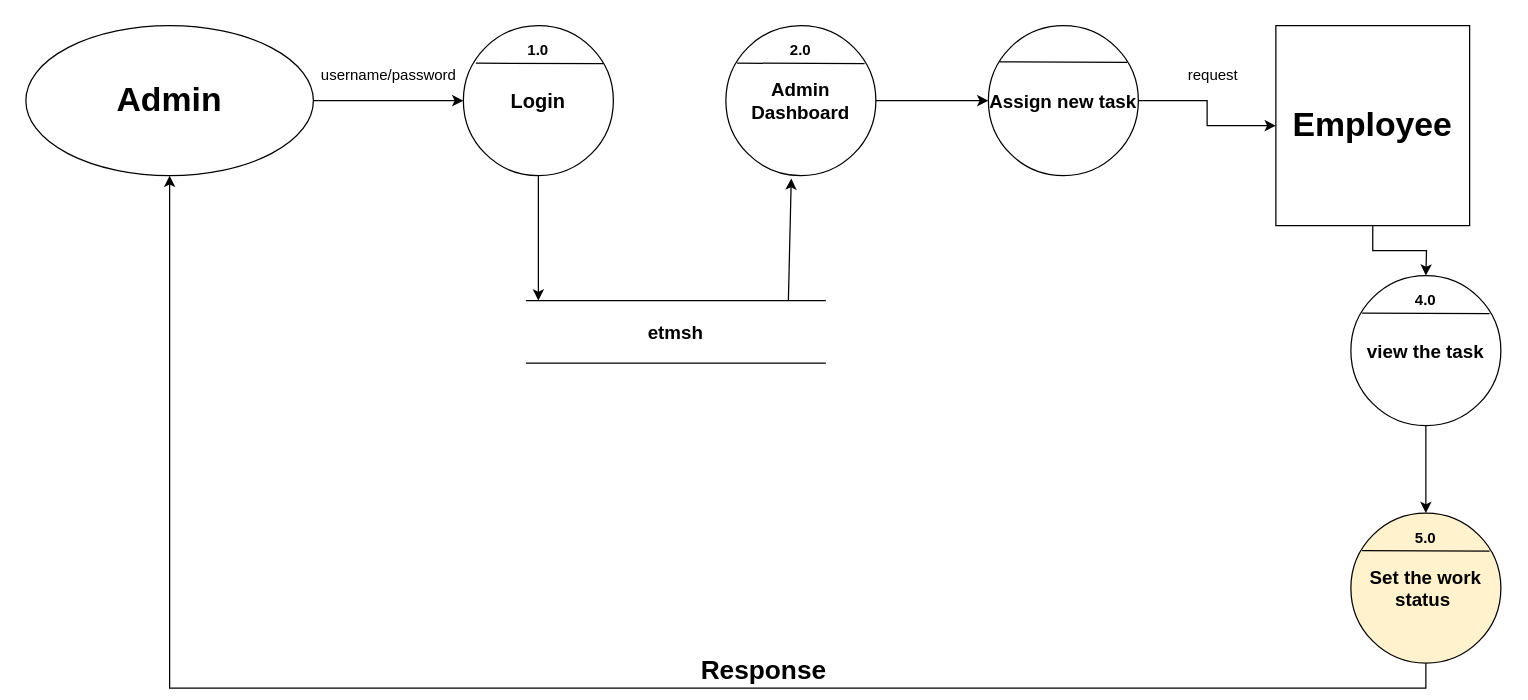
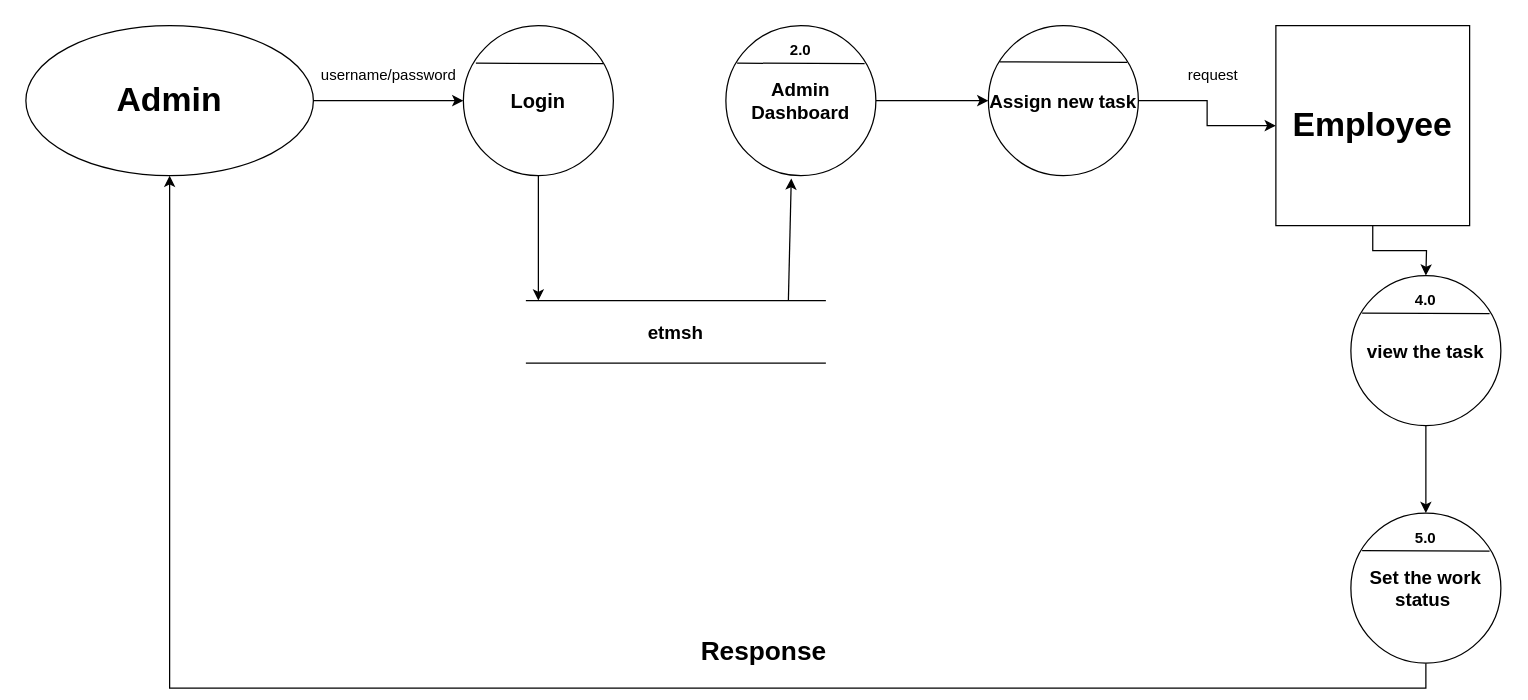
  <mxCell id="0" />
  <mxCell id="1" parent="0" />
  <mxCell id="2" value="&lt;b&gt;&lt;font style=&quot;font-size: 27px&quot;&gt;Admin&lt;/font&gt;&lt;/b&gt;" style="ellipse;whiteSpace=wrap;html=1;" vertex="1" parent="1"><mxGeometry x="20" y="20" width="230" height="120" as="geometry" /></mxCell>
  <mxCell id="3" style="edgeStyle=orthogonalEdgeStyle;rounded=0;orthogonalLoop=1;jettySize=auto;html=1;exitX=0.5;exitY=1;exitDx=0;exitDy=0;" edge="1" parent="1" source="4"><mxGeometry relative="1" as="geometry"><mxPoint x="430" y="240" as="targetPoint" /></mxGeometry></mxCell>
  <mxCell id="4" value="&lt;b&gt;&lt;font style=&quot;font-size: 16px&quot;&gt;Login&lt;/font&gt;&lt;/b&gt;" style="ellipse;whiteSpace=wrap;html=1;aspect=fixed;" vertex="1" parent="1"><mxGeometry x="370" y="20" width="120" height="120" as="geometry" /></mxCell>
  <mxCell id="5" value="" style="endArrow=none;html=1;entryX=0.933;entryY=0.254;entryDx=0;entryDy=0;entryPerimeter=0;" edge="1" parent="1" target="4"><mxGeometry width="50" height="50" relative="1" as="geometry"><mxPoint x="380" y="50" as="sourcePoint" /><mxPoint x="350" y="200" as="targetPoint" /></mxGeometry></mxCell>
  <mxCell id="6" style="edgeStyle=orthogonalEdgeStyle;rounded=0;orthogonalLoop=1;jettySize=auto;html=1;exitX=1;exitY=0.5;exitDx=0;exitDy=0;entryX=0;entryY=0.5;entryDx=0;entryDy=0;" edge="1" parent="1" source="7" target="18"><mxGeometry relative="1" as="geometry" /></mxCell>
  <mxCell id="7" value="&lt;b&gt;&lt;font style=&quot;font-size: 15px&quot;&gt;Admin Dashboard&lt;/font&gt;&lt;/b&gt;" style="ellipse;whiteSpace=wrap;html=1;aspect=fixed;" vertex="1" parent="1"><mxGeometry x="580" y="20" width="120" height="120" as="geometry" /></mxCell>
  <mxCell id="8" value="" style="endArrow=none;html=1;entryX=0.933;entryY=0.254;entryDx=0;entryDy=0;entryPerimeter=0;" edge="1" parent="1"><mxGeometry width="50" height="50" relative="1" as="geometry"><mxPoint x="589.02" y="50" as="sourcePoint" /><mxPoint x="690.98" y="50.48" as="targetPoint" /></mxGeometry></mxCell>
  <mxCell id="9" value="" style="endArrow=classic;html=1;exitX=1;exitY=0.5;exitDx=0;exitDy=0;" edge="1" parent="1" source="2"><mxGeometry width="50" height="50" relative="1" as="geometry"><mxPoint x="300" y="250" as="sourcePoint" /><mxPoint x="370" y="80" as="targetPoint" /></mxGeometry></mxCell>
- <mxCell id="10" value="&lt;b&gt;1.0&lt;/b&gt;" style="text;html=1;strokeColor=none;fillColor=none;align=center;verticalAlign=middle;whiteSpace=wrap;rounded=0;" vertex="1" parent="1"><mxGeometry x="410" y="30" width="40" height="20" as="geometry" /></mxCell>
  <mxCell id="11" value="&lt;b&gt;2.0&lt;/b&gt;" style="text;html=1;strokeColor=none;fillColor=none;align=center;verticalAlign=middle;whiteSpace=wrap;rounded=0;" vertex="1" parent="1"><mxGeometry x="620" y="30" width="40" height="20" as="geometry" /></mxCell>
  <mxCell id="12" value="" style="endArrow=none;html=1;" edge="1" parent="1"><mxGeometry width="50" height="50" relative="1" as="geometry"><mxPoint x="420" y="240" as="sourcePoint" /><mxPoint x="660" y="240" as="targetPoint" /></mxGeometry></mxCell>
  <mxCell id="13" value="" style="endArrow=none;html=1;" edge="1" parent="1"><mxGeometry width="50" height="50" relative="1" as="geometry"><mxPoint x="420" y="290" as="sourcePoint" /><mxPoint x="660" y="290" as="targetPoint" /><Array as="points"><mxPoint x="550" y="290" /></Array></mxGeometry></mxCell>
  <mxCell id="14" value="&lt;b&gt;&lt;font style=&quot;font-size: 15px&quot;&gt;etmsh&lt;/font&gt;&lt;/b&gt;" style="text;html=1;strokeColor=none;fillColor=none;align=center;verticalAlign=middle;whiteSpace=wrap;rounded=0;" vertex="1" parent="1"><mxGeometry x="460" y="250" width="160" height="30" as="geometry" /></mxCell>
  <mxCell id="15" value="" style="endArrow=classic;html=1;entryX=0.436;entryY=1.019;entryDx=0;entryDy=0;entryPerimeter=0;" edge="1" parent="1" target="7"><mxGeometry width="50" height="50" relative="1" as="geometry"><mxPoint x="630" y="240" as="sourcePoint" /><mxPoint x="350" y="180" as="targetPoint" /></mxGeometry></mxCell>
  <mxCell id="16" value="username/password" style="text;html=1;align=center;verticalAlign=middle;resizable=0;points=[];autosize=1;strokeColor=none;" vertex="1" parent="1"><mxGeometry x="250" y="50" width="120" height="20" as="geometry" /></mxCell>
  <mxCell id="17" style="edgeStyle=orthogonalEdgeStyle;rounded=0;orthogonalLoop=1;jettySize=auto;html=1;exitX=1;exitY=0.5;exitDx=0;exitDy=0;entryX=0;entryY=0.5;entryDx=0;entryDy=0;" edge="1" parent="1" source="18" target="21"><mxGeometry relative="1" as="geometry" /></mxCell>
  <mxCell id="18" value="&lt;span style=&quot;font-size: 15px&quot;&gt;&lt;b&gt;Assign new task&lt;/b&gt;&lt;/span&gt;" style="ellipse;whiteSpace=wrap;html=1;aspect=fixed;" vertex="1" parent="1"><mxGeometry x="790" y="20" width="120" height="120" as="geometry" /></mxCell>
  <mxCell id="19" value="" style="endArrow=none;html=1;entryX=0.933;entryY=0.254;entryDx=0;entryDy=0;entryPerimeter=0;" edge="1" parent="1"><mxGeometry width="50" height="50" relative="1" as="geometry"><mxPoint x="799.02" y="49" as="sourcePoint" /><mxPoint x="900.98" y="49.48" as="targetPoint" /></mxGeometry></mxCell>
  <mxCell id="20" style="edgeStyle=orthogonalEdgeStyle;rounded=0;orthogonalLoop=1;jettySize=auto;html=1;exitX=0.5;exitY=1;exitDx=0;exitDy=0;" edge="1" parent="1" source="21"><mxGeometry relative="1" as="geometry"><mxPoint x="1140" y="220" as="targetPoint" /></mxGeometry></mxCell>
  <mxCell id="21" value="&lt;b&gt;&lt;font style=&quot;font-size: 27px&quot;&gt;Employee&lt;/font&gt;&lt;/b&gt;" style="rounded=0;whiteSpace=wrap;html=1;" vertex="1" parent="1"><mxGeometry x="1020" y="20" width="155" height="160" as="geometry" /></mxCell>
  <mxCell id="22" style="edgeStyle=orthogonalEdgeStyle;rounded=0;orthogonalLoop=1;jettySize=auto;html=1;exitX=0.5;exitY=1;exitDx=0;exitDy=0;" edge="1" parent="1" source="23"><mxGeometry relative="1" as="geometry"><mxPoint x="1140" y="410" as="targetPoint" /></mxGeometry></mxCell>
  <mxCell id="23" value="&lt;span style=&quot;font-size: 15px&quot;&gt;&lt;b&gt;view the task&lt;/b&gt;&lt;/span&gt;" style="ellipse;whiteSpace=wrap;html=1;aspect=fixed;" vertex="1" parent="1"><mxGeometry x="1080" y="220" width="120" height="120" as="geometry" /></mxCell>
  <mxCell id="24" value="" style="endArrow=none;html=1;entryX=0.933;entryY=0.254;entryDx=0;entryDy=0;entryPerimeter=0;" edge="1" parent="1"><mxGeometry width="50" height="50" relative="1" as="geometry"><mxPoint x="1089.02" y="250" as="sourcePoint" /><mxPoint x="1190.98" y="250.48" as="targetPoint" /></mxGeometry></mxCell>
  <mxCell id="25" value="&lt;b&gt;4.0&lt;/b&gt;" style="text;html=1;strokeColor=none;fillColor=none;align=center;verticalAlign=middle;whiteSpace=wrap;rounded=0;" vertex="1" parent="1"><mxGeometry x="1120" y="230" width="40" height="20" as="geometry" /></mxCell>
  <mxCell id="26" value="request" style="text;html=1;strokeColor=none;fillColor=none;align=center;verticalAlign=middle;whiteSpace=wrap;rounded=0;" vertex="1" parent="1"><mxGeometry x="940" y="50" width="60" height="20" as="geometry" /></mxCell>
  <mxCell id="27" style="edgeStyle=orthogonalEdgeStyle;rounded=0;orthogonalLoop=1;jettySize=auto;html=1;exitX=0.5;exitY=1;exitDx=0;exitDy=0;entryX=0.5;entryY=1;entryDx=0;entryDy=0;" edge="1" parent="1" source="28" target="2"><mxGeometry relative="1" as="geometry" /></mxCell>
- <mxCell id="28" value="&lt;b&gt;&lt;font style=&quot;font-size: 15px&quot;&gt;Set the work status&amp;nbsp;&lt;/font&gt;&lt;/b&gt;" style="ellipse;whiteSpace=wrap;html=1;aspect=fixed;fillColor=#fff2cc;" vertex="1" parent="1"><mxGeometry x="1080" y="410" width="120" height="120" as="geometry" /></mxCell>
+ <mxCell id="28" value="&lt;b&gt;&lt;font style=&quot;font-size: 15px&quot;&gt;Set the work status&amp;nbsp;&lt;/font&gt;&lt;/b&gt;" style="ellipse;whiteSpace=wrap;html=1;aspect=fixed;" vertex="1" parent="1"><mxGeometry x="1080" y="410" width="120" height="120" as="geometry" /></mxCell>
  <mxCell id="29" value="" style="endArrow=none;html=1;entryX=0.933;entryY=0.254;entryDx=0;entryDy=0;entryPerimeter=0;" edge="1" parent="1"><mxGeometry width="50" height="50" relative="1" as="geometry"><mxPoint x="1089.02" y="440" as="sourcePoint" /><mxPoint x="1190.98" y="440.48" as="targetPoint" /></mxGeometry></mxCell>
  <mxCell id="30" value="&lt;b&gt;5.0&lt;/b&gt;" style="text;html=1;strokeColor=none;fillColor=none;align=center;verticalAlign=middle;whiteSpace=wrap;rounded=0;" vertex="1" parent="1"><mxGeometry x="1120" y="420" width="40" height="20" as="geometry" /></mxCell>
- <mxCell id="31" value="&lt;b&gt;&lt;font style=&quot;font-size: 21px&quot;&gt;Response&lt;/font&gt;&lt;/b&gt;" style="text;html=1;align=center;verticalAlign=middle;resizable=0;points=[];autosize=1;strokeColor=none;" vertex="1" parent="1"><mxGeometry x="550" y="525" width="120" height="20" as="geometry" /></mxCell>
+ <mxCell id="31" value="&lt;b&gt;&lt;font style=&quot;font-size: 21px&quot;&gt;Response&lt;/font&gt;&lt;/b&gt;" style="text;html=1;align=center;verticalAlign=middle;resizable=0;points=[];autosize=1;strokeColor=none;" vertex="1" parent="1"><mxGeometry x="550" y="510" width="120" height="20" as="geometry" /></mxCell>
